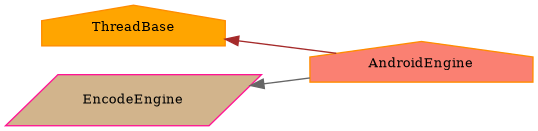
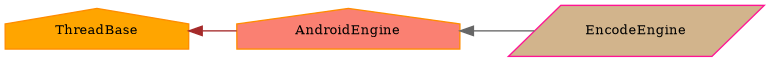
  digraph {
    fontname="DejaVu Serif"
    rankdir=LR
    node [color=darkorange fontname="DejaVu Serif" fontsize=10 shape=house style=filled]
    edge [dir=back fontname="DejaVu Serif" fontsize=10 labelfontname=Helvetica labelfontsize=10 style=solid]
    n1 [fillcolor=orange height=0.2 label=ThreadBase width=0.4]
    n2 [fillcolor=salmon height=0.2 label=AndroidEngine width=0.4]
    n3 [color=deeppink fillcolor=tan height=0.2 label=EncodeEngine shape=parallelogram width=0.4]
    n1 -> n2 [color=brown]
-   n3 -> n2 [color=gray40]
+   n2 -> n3 [color=gray40]
  }
